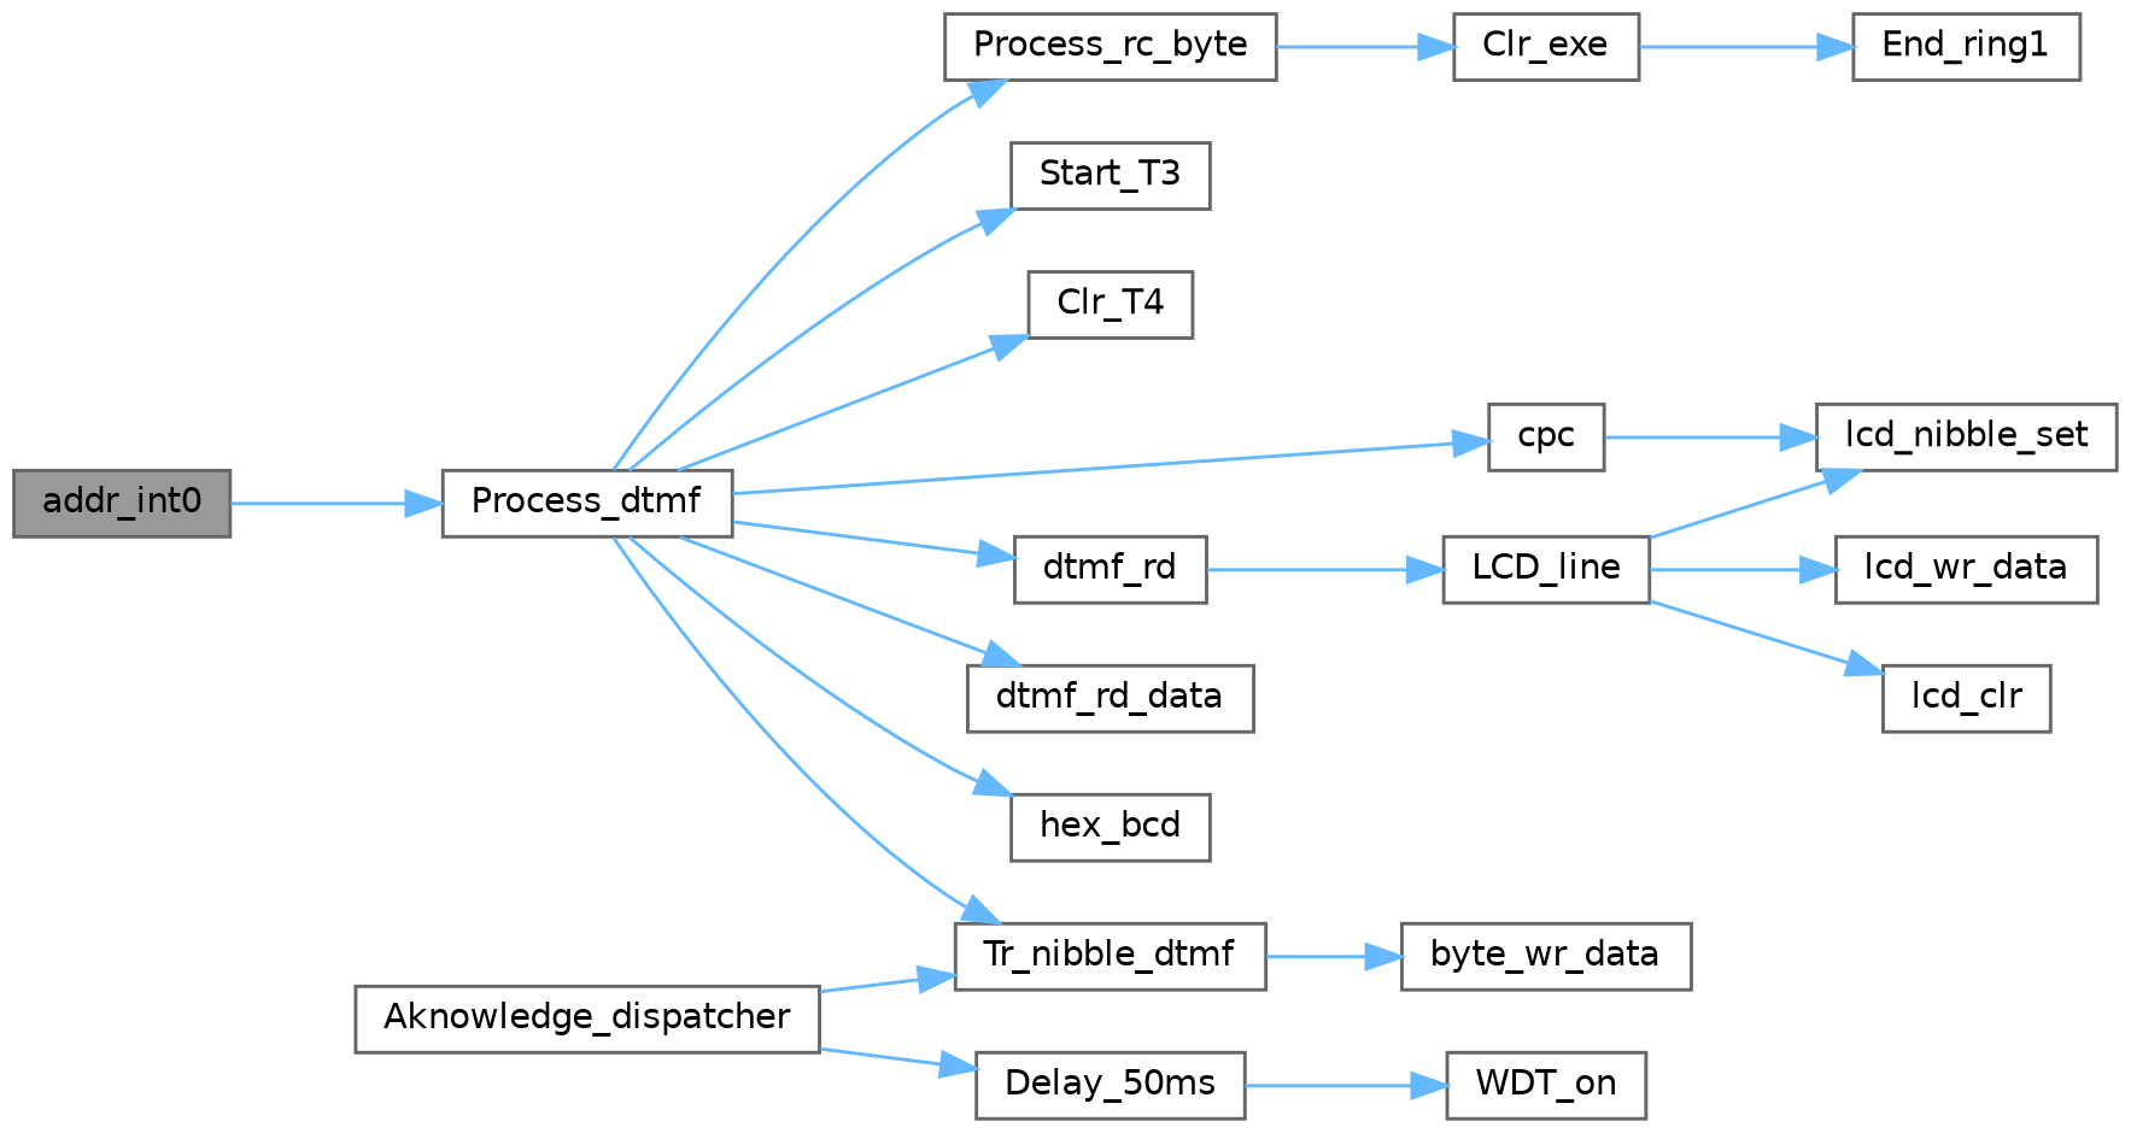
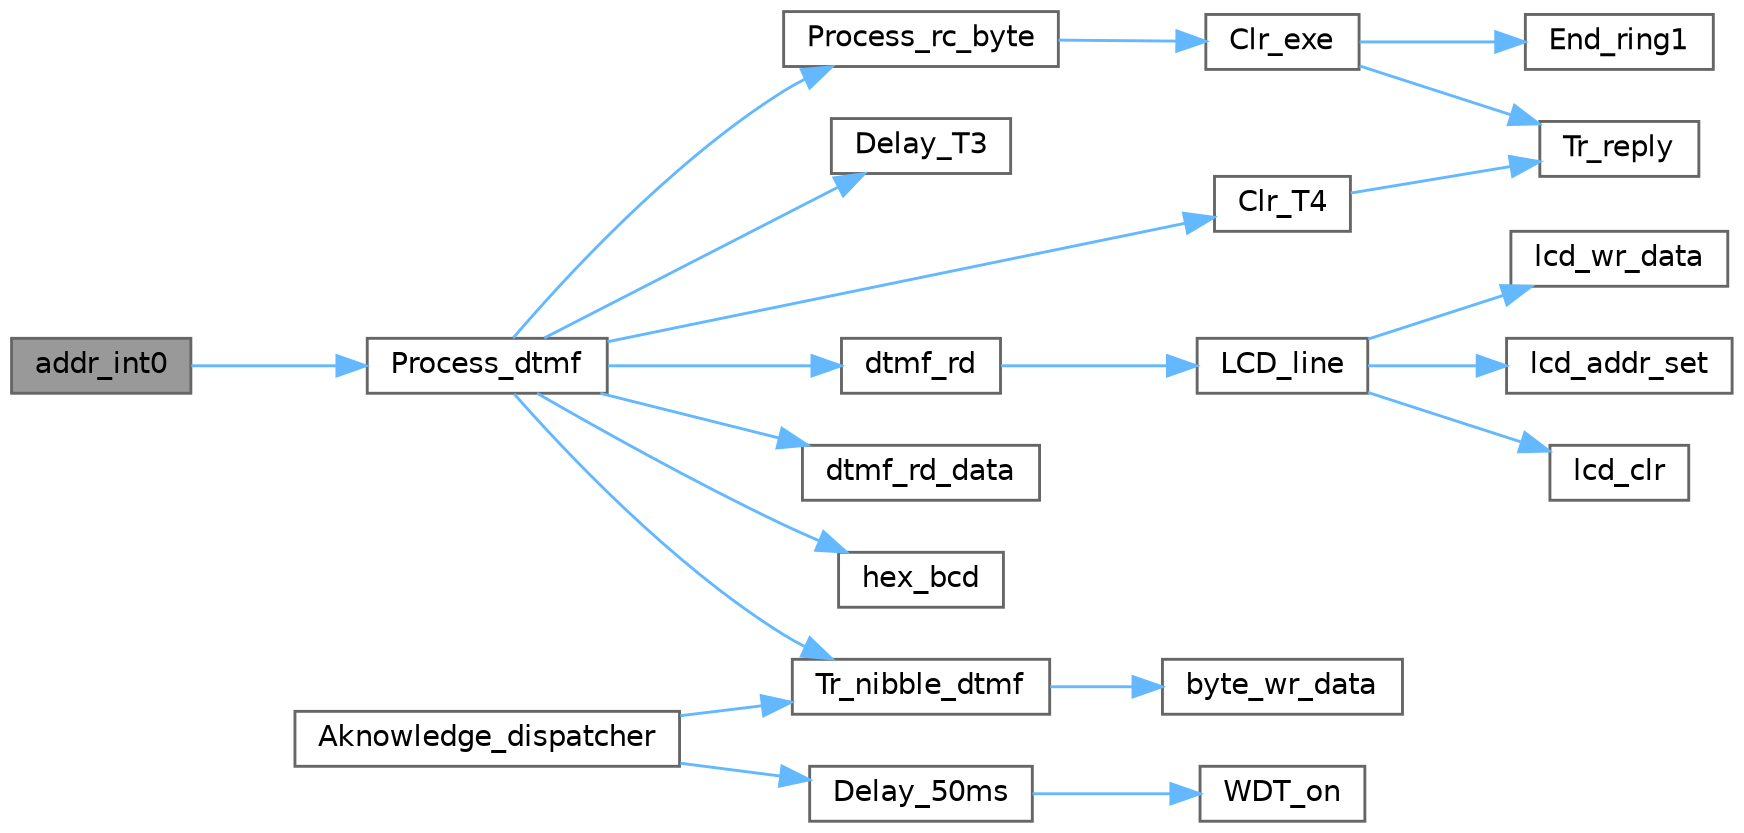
  digraph {
    rankdir=LR
    node [color=grey40 fillcolor=white fontname=Helvetica fontsize=10 shape=box style=filled]
    edge [color=steelblue1 fontname=Helvetica fontsize=10 labelfontname=Helvetica labelfontsize=10 style=solid]
    n1 [color=gray40 fillcolor=grey60 fontcolor=black height=0.2 label=addr_int0 width=0.4]
    n2 [height=0.2 label=Process_dtmf width=0.4]
    n3 [height=0.2 label=Clr_T4 width=0.4]
    n4 [height=0.2 label=Tr_nibble_dtmf width=0.4]
-   n5 [height=0.2 label=cpc width=0.4]
    n6 [height=0.2 label=dtmf_rd width=0.4]
    n7 [height=0.2 label=dtmf_rd_data width=0.4]
    n8 [height=0.2 label=hex_bcd width=0.4]
    n9 [height=0.2 label=Process_rc_byte width=0.4]
-   n10 [height=0.2 label=Start_T3 width=0.4]
+   n10 [height=0.2 label=Delay_T3 width=0.4]
+   n11 [height=0.2 label=Tr_reply width=0.4]
    n12 [height=0.2 label=byte_wr_data width=0.4]
-   n13 [height=0.2 label=lcd_nibble_set width=0.4]
+   n13 [height=0.2 label=lcd_addr_set width=0.4]
    n14 [height=0.2 label=LCD_line width=0.4]
    n15 [height=0.2 label=Clr_exe width=0.4]
    n16 [height=0.2 label=Aknowledge_dispatcher width=0.4]
    n17 [height=0.2 label=Delay_50ms width=0.4]
    n18 [height=0.2 label=WDT_on width=0.4]
    n19 [height=0.2 label=lcd_clr width=0.4]
    n20 [height=0.2 label=lcd_wr_data width=0.4]
    n21 [height=0.2 label=End_ring1 width=0.4]
    n1 -> n2
    n2 -> n3
    n2 -> n4
-   n2 -> n5
    n2 -> n6
    n2 -> n7
    n2 -> n8
    n2 -> n9
    n2 -> n10
+   n3 -> n11
    n4 -> n12
-   n5 -> n13
    n6 -> n14
    n9 -> n15
    n14 -> n13
    n14 -> n19
    n14 -> n20
+   n15 -> n11
    n15 -> n21
    n16 -> n4
    n16 -> n17
    n17 -> n18
  }
